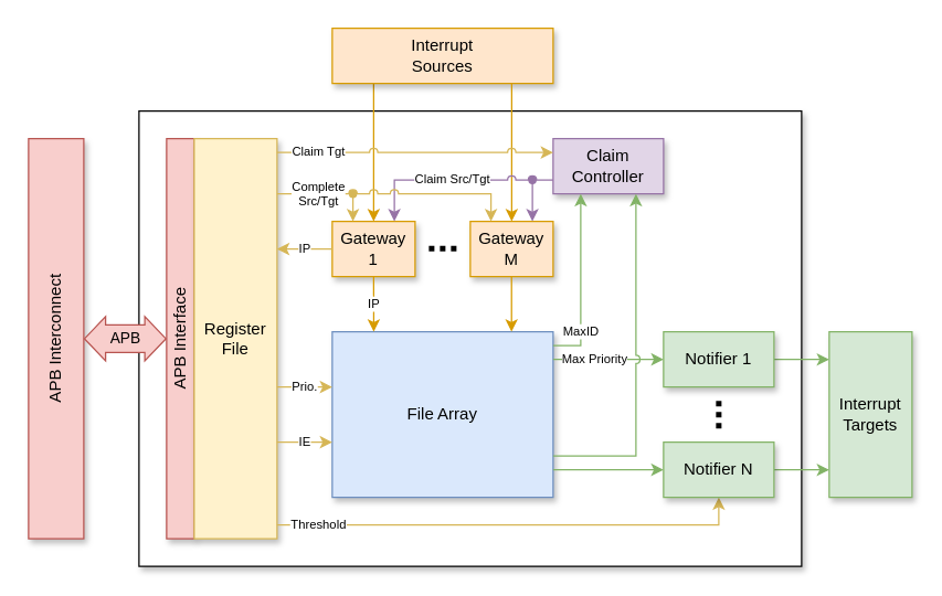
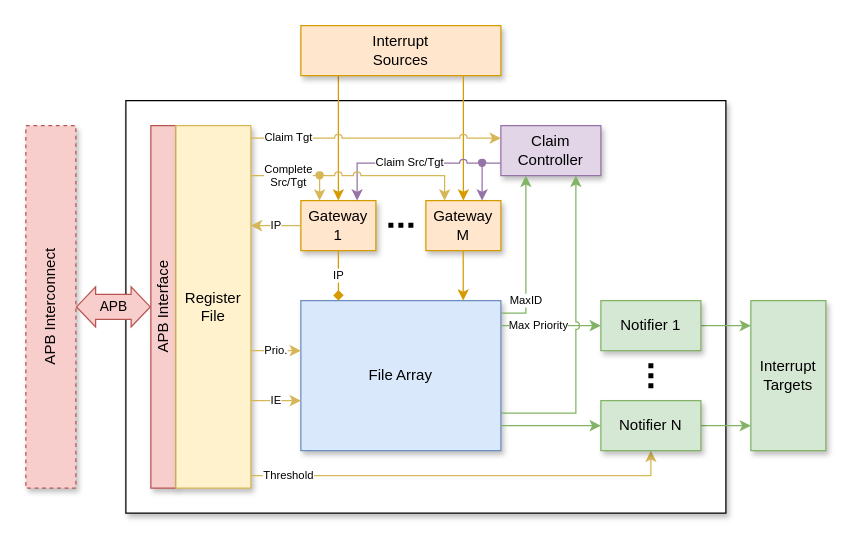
  <mxCell id="0" />
  <mxCell id="1" parent="0" />
  <mxCell id="2" value="" style="rounded=0;whiteSpace=wrap;html=1;strokeWidth=1;pointerEvents=0;shadow=1;connectable=0;" parent="1" vertex="1"><mxGeometry x="100" y="80" width="480" height="330" as="geometry" /></mxCell>
  <mxCell id="3" value="APB Interface" style="rounded=0;whiteSpace=wrap;html=1;fillColor=#f8cecc;strokeColor=#b85450;shadow=1;horizontal=0;" parent="1" vertex="1"><mxGeometry x="120" y="100" width="20" height="290" as="geometry" /></mxCell>
  <mxCell id="4" value="Register&lt;br&gt;File" style="rounded=0;whiteSpace=wrap;html=1;shadow=1;fillColor=#fff2cc;strokeColor=#d6b656;connectable=0;" parent="1" vertex="1"><mxGeometry x="140" y="100" width="60" height="290" as="geometry" /></mxCell>
- <mxCell id="5" value="APB Interconnect" style="rounded=0;whiteSpace=wrap;html=1;fillColor=#f8cecc;strokeColor=#b85450;shadow=1;horizontal=0;" parent="1" vertex="1"><mxGeometry x="20" y="100" width="40" height="290" as="geometry" /></mxCell>
+ <mxCell id="5" value="APB Interconnect" style="rounded=0;whiteSpace=wrap;html=1;fillColor=#f8cecc;strokeColor=#b85450;shadow=1;horizontal=0;dashed=1;" parent="1" vertex="1"><mxGeometry x="20" y="100" width="40" height="290" as="geometry" /></mxCell>
  <mxCell id="6" value="APB" style="shape=flexArrow;endArrow=classic;startArrow=classic;html=1;rounded=0;exitX=1;exitY=0.5;exitDx=0;exitDy=0;entryX=0;entryY=0.5;entryDx=0;entryDy=0;width=20;startSize=4.765;startWidth=11.285;endWidth=11.285;endSize=4.765;fontColor=default;labelBackgroundColor=none;fillColor=#f8cecc;shadow=0;strokeColor=#b85450;" parent="1" source="5" target="3" edge="1"><mxGeometry width="100" height="100" relative="1" as="geometry"><mxPoint x="0" y="320" as="sourcePoint" /><mxPoint x="100" y="220" as="targetPoint" /></mxGeometry></mxCell>
  <mxCell id="7" style="rounded=0;orthogonalLoop=1;jettySize=auto;html=1;fillColor=#ffe6cc;strokeColor=#d79b00;entryX=0.5;entryY=0;entryDx=0;entryDy=0;" parent="1" target="8" edge="1"><mxGeometry relative="1" as="geometry"><mxPoint x="270" y="60" as="sourcePoint" /></mxGeometry></mxCell>
  <mxCell id="8" value="Gateway&lt;br&gt;1" style="rounded=0;whiteSpace=wrap;html=1;shadow=1;fillColor=#ffe6cc;strokeColor=#d79b00;" parent="1" vertex="1"><mxGeometry x="240" y="160" width="60" height="40" as="geometry" /></mxCell>
  <mxCell id="9" value="Gateway M" style="rounded=0;whiteSpace=wrap;html=1;shadow=1;fillColor=#ffe6cc;strokeColor=#d79b00;" parent="1" vertex="1"><mxGeometry x="340" y="160" width="60" height="40" as="geometry" /></mxCell>
  <mxCell id="10" value="File Array" style="rounded=0;whiteSpace=wrap;html=1;shadow=1;fillColor=#dae8fc;strokeColor=#6c8ebf;connectable=0;" parent="1" vertex="1"><mxGeometry x="240" y="240" width="160" height="120" as="geometry" /></mxCell>
  <mxCell id="11" style="edgeStyle=orthogonalEdgeStyle;rounded=0;orthogonalLoop=1;jettySize=auto;html=1;exitX=1;exitY=0.5;exitDx=0;exitDy=0;fillColor=#d5e8d4;strokeColor=#82b366;" parent="1" source="12" edge="1"><mxGeometry relative="1" as="geometry"><mxPoint x="600" y="260.103" as="targetPoint" /></mxGeometry></mxCell>
  <mxCell id="12" value="Notifier 1" style="rounded=0;whiteSpace=wrap;html=1;shadow=1;fillColor=#d5e8d4;strokeColor=#82b366;" parent="1" vertex="1"><mxGeometry x="480" y="240" width="80" height="40" as="geometry" /></mxCell>
  <mxCell id="13" value="Claim&lt;br&gt;Controller" style="rounded=0;whiteSpace=wrap;html=1;shadow=1;fillColor=#e1d5e7;strokeColor=#9673a6;" parent="1" vertex="1"><mxGeometry x="400" y="100" width="80" height="40" as="geometry" /></mxCell>
- <mxCell id="14" value="IP" style="rounded=0;orthogonalLoop=1;jettySize=auto;html=1;exitX=0.5;exitY=1;exitDx=0;exitDy=0;entryX=0.188;entryY=0;entryDx=0;entryDy=0;entryPerimeter=0;fillColor=#ffe6cc;strokeColor=#d79b00;fontSize=9;" parent="1" source="8" target="10" edge="1"><mxGeometry relative="1" as="geometry" /></mxCell>
+ <mxCell id="14" value="IP" style="rounded=0;orthogonalLoop=1;jettySize=auto;html=1;exitX=0.5;exitY=1;exitDx=0;exitDy=0;entryX=0.188;entryY=0;entryDx=0;entryDy=0;entryPerimeter=0;fillColor=#ffe6cc;strokeColor=#d79b00;fontSize=9;endArrow=diamond;" parent="1" source="8" target="10" edge="1"><mxGeometry relative="1" as="geometry" /></mxCell>
  <mxCell id="15" value="" style="rounded=0;orthogonalLoop=1;jettySize=auto;html=1;exitX=0.5;exitY=1;exitDx=0;exitDy=0;entryX=0.188;entryY=0;entryDx=0;entryDy=0;entryPerimeter=0;fillColor=#ffe6cc;strokeColor=#d79b00;" parent="1" edge="1"><mxGeometry relative="1" as="geometry"><mxPoint x="369.88" y="200" as="sourcePoint" /><mxPoint x="369.88" y="240" as="targetPoint" /></mxGeometry></mxCell>
  <mxCell id="16" value="Max Priority" style="rounded=0;orthogonalLoop=1;jettySize=auto;html=1;fillColor=#d5e8d4;strokeColor=#82b366;entryX=0;entryY=0.5;entryDx=0;entryDy=0;fontSize=9;" parent="1" target="12" edge="1"><mxGeometry x="-0.25" relative="1" as="geometry"><mxPoint x="440" y="269.93" as="targetPoint" /><mxPoint x="400" y="260" as="sourcePoint" /><mxPoint as="offset" /></mxGeometry></mxCell>
  <mxCell id="17" style="edgeStyle=orthogonalEdgeStyle;rounded=0;orthogonalLoop=1;jettySize=auto;html=1;exitX=1;exitY=0.5;exitDx=0;exitDy=0;fillColor=#d5e8d4;strokeColor=#82b366;" parent="1" source="19" edge="1"><mxGeometry relative="1" as="geometry"><mxPoint x="600" y="340.103" as="targetPoint" /></mxGeometry></mxCell>
  <mxCell id="18" value="Threshold" style="edgeStyle=orthogonalEdgeStyle;rounded=0;orthogonalLoop=1;jettySize=auto;html=1;fillColor=#fff2cc;strokeColor=#d6b656;entryX=0.5;entryY=1;entryDx=0;entryDy=0;fontSize=9;" parent="1" target="19" edge="1"><mxGeometry x="-0.824" relative="1" as="geometry"><mxPoint x="200" y="380" as="sourcePoint" /><Array as="points"><mxPoint x="520" y="380" /></Array><mxPoint as="offset" /></mxGeometry></mxCell>
  <mxCell id="19" value="Notifier N" style="rounded=0;whiteSpace=wrap;html=1;shadow=1;fillColor=#d5e8d4;strokeColor=#82b366;" parent="1" vertex="1"><mxGeometry x="480" y="320" width="80" height="40" as="geometry" /></mxCell>
  <mxCell id="20" style="rounded=0;orthogonalLoop=1;jettySize=auto;html=1;fillColor=#d5e8d4;strokeColor=#82b366;entryX=0;entryY=0.5;entryDx=0;entryDy=0;" parent="1" target="19" edge="1"><mxGeometry relative="1" as="geometry"><mxPoint x="440" y="349.93" as="targetPoint" /><mxPoint x="400" y="340" as="sourcePoint" /></mxGeometry></mxCell>
  <mxCell id="21" value="" style="rounded=0;orthogonalLoop=1;jettySize=auto;html=1;entryX=0.75;entryY=1;entryDx=0;entryDy=0;fillColor=#d5e8d4;strokeColor=#82b366;jumpStyle=arc;edgeStyle=orthogonalEdgeStyle;" parent="1" target="13" edge="1"><mxGeometry relative="1" as="geometry"><mxPoint x="400" y="330" as="sourcePoint" /><Array as="points"><mxPoint x="460" y="330" /></Array></mxGeometry></mxCell>
  <mxCell id="22" value="MaxID" style="rounded=0;orthogonalLoop=1;jettySize=auto;html=1;entryX=0.25;entryY=1;entryDx=0;entryDy=0;fillColor=#d5e8d4;strokeColor=#82b366;edgeStyle=orthogonalEdgeStyle;fontSize=9;" parent="1" target="13" edge="1"><mxGeometry x="-0.538" relative="1" as="geometry"><mxPoint x="400" y="250" as="sourcePoint" /><Array as="points"><mxPoint x="420" y="250" /></Array><mxPoint as="offset" /></mxGeometry></mxCell>
  <mxCell id="23" value="Interrupt&lt;br&gt;Targets" style="rounded=0;whiteSpace=wrap;html=1;shadow=1;fillColor=#d5e8d4;strokeColor=#82b366;connectable=0;" parent="1" vertex="1"><mxGeometry x="600" y="240" width="60" height="120" as="geometry" /></mxCell>
  <mxCell id="24" value="Interrupt&lt;br&gt;Sources" style="rounded=0;whiteSpace=wrap;html=1;shadow=1;fillColor=#ffe6cc;strokeColor=#d79b00;connectable=0;" parent="1" vertex="1"><mxGeometry x="240" y="20" width="160" height="40" as="geometry" /></mxCell>
  <mxCell id="25" style="rounded=0;orthogonalLoop=1;jettySize=auto;html=1;fillColor=#ffe6cc;strokeColor=#d79b00;entryX=0.5;entryY=0;entryDx=0;entryDy=0;" parent="1" target="9" edge="1"><mxGeometry relative="1" as="geometry"><mxPoint x="370" y="160" as="targetPoint" /><mxPoint x="370" y="60" as="sourcePoint" /></mxGeometry></mxCell>
  <mxCell id="26" value="" style="edgeStyle=orthogonalEdgeStyle;rounded=0;orthogonalLoop=1;jettySize=auto;html=1;entryX=0.25;entryY=0;entryDx=0;entryDy=0;fillColor=#fff2cc;strokeColor=#d6b656;" parent="1" source="27" target="8" edge="1"><mxGeometry relative="1" as="geometry" /></mxCell>
  <mxCell id="27" value="" style="shape=waypoint;sketch=0;fillStyle=solid;size=6;pointerEvents=1;points=[];fillColor=#fff2cc;resizable=0;rotatable=0;perimeter=centerPerimeter;snapToPoint=1;strokeColor=#d6b656;" parent="1" vertex="1"><mxGeometry x="245" y="130" width="20" height="20" as="geometry" /></mxCell>
  <mxCell id="28" value="" style="edgeStyle=orthogonalEdgeStyle;rounded=0;orthogonalLoop=1;jettySize=auto;html=1;entryX=0.75;entryY=0;entryDx=0;entryDy=0;fillColor=#e1d5e7;strokeColor=#9673a6;" parent="1" source="29" target="9" edge="1"><mxGeometry relative="1" as="geometry"><mxPoint x="385" y="150" as="targetPoint" /></mxGeometry></mxCell>
  <mxCell id="29" value="" style="shape=waypoint;sketch=0;fillStyle=solid;size=6;pointerEvents=1;points=[];fillColor=#e1d5e7;resizable=0;rotatable=0;perimeter=centerPerimeter;snapToPoint=1;strokeColor=#9673a6;" parent="1" vertex="1"><mxGeometry x="375" y="120" width="20" height="20" as="geometry" /></mxCell>
  <mxCell id="30" value="Claim Src/Tgt" style="edgeStyle=orthogonalEdgeStyle;rounded=0;orthogonalLoop=1;jettySize=auto;html=1;entryX=0.75;entryY=0;entryDx=0;entryDy=0;fillColor=#e1d5e7;strokeColor=#9673a6;exitX=0;exitY=0.75;exitDx=0;exitDy=0;jumpStyle=arc;fontSize=9;" parent="1" source="13" target="8" edge="1"><mxGeometry relative="1" as="geometry"><mxPoint as="offset" /></mxGeometry></mxCell>
  <mxCell id="31" value="Complete&lt;br&gt;Src/Tgt" style="edgeStyle=orthogonalEdgeStyle;rounded=0;orthogonalLoop=1;jettySize=auto;html=1;exitX=0.25;exitY=0;exitDx=0;exitDy=0;entryX=0.25;entryY=0;entryDx=0;entryDy=0;fillColor=#fff2cc;strokeColor=#d6b656;jumpStyle=arc;fontSize=9;align=center;" parent="1" target="9" edge="1"><mxGeometry x="-0.657" relative="1" as="geometry"><mxPoint x="200" y="140" as="sourcePoint" /><Array as="points"><mxPoint x="355" y="140" /></Array><mxPoint as="offset" /></mxGeometry></mxCell>
  <mxCell id="32" value="Claim Tgt" style="edgeStyle=orthogonalEdgeStyle;rounded=0;orthogonalLoop=1;jettySize=auto;html=1;entryX=0;entryY=0.25;entryDx=0;entryDy=0;fillColor=#fff2cc;strokeColor=#d6b656;jumpStyle=arc;fontSize=9;align=center;" parent="1" target="13" edge="1"><mxGeometry x="-0.7" relative="1" as="geometry"><mxPoint x="200" y="110" as="sourcePoint" /><Array as="points"><mxPoint x="310" y="110" /><mxPoint x="310" y="110" /></Array><mxPoint as="offset" /></mxGeometry></mxCell>
  <mxCell id="33" value="" style="endArrow=none;dashed=1;html=1;dashPattern=1 1;strokeWidth=4;rounded=0;" parent="1" edge="1"><mxGeometry width="50" height="50" relative="1" as="geometry"><mxPoint x="310" y="179.76" as="sourcePoint" /><mxPoint x="330" y="179.76" as="targetPoint" /></mxGeometry></mxCell>
  <mxCell id="34" value="" style="endArrow=none;dashed=1;html=1;dashPattern=1 1;strokeWidth=4;rounded=0;" parent="1" edge="1"><mxGeometry width="50" height="50" relative="1" as="geometry"><mxPoint x="520" y="290" as="sourcePoint" /><mxPoint x="520" y="310" as="targetPoint" /></mxGeometry></mxCell>
  <mxCell id="35" value="IP" style="endArrow=classic;html=1;rounded=0;fillColor=#fff2cc;strokeColor=#d6b656;exitX=0;exitY=0.5;exitDx=0;exitDy=0;fontSize=9;" parent="1" source="8" edge="1"><mxGeometry width="50" height="50" relative="1" as="geometry"><mxPoint x="240" y="180" as="sourcePoint" /><mxPoint x="200" y="180" as="targetPoint" /></mxGeometry></mxCell>
  <mxCell id="36" value="IE" style="endArrow=classic;html=1;rounded=0;fillColor=#fff2cc;strokeColor=#d6b656;exitX=0;exitY=0.5;exitDx=0;exitDy=0;fontSize=9;" parent="1" edge="1"><mxGeometry width="50" height="50" relative="1" as="geometry"><mxPoint x="200" y="320" as="sourcePoint" /><mxPoint x="240" y="320" as="targetPoint" /></mxGeometry></mxCell>
  <mxCell id="37" value="Prio." style="endArrow=classic;html=1;rounded=0;fillColor=#fff2cc;strokeColor=#d6b656;exitX=0;exitY=0.5;exitDx=0;exitDy=0;fontSize=9;" parent="1" edge="1"><mxGeometry width="50" height="50" relative="1" as="geometry"><mxPoint x="200" y="280" as="sourcePoint" /><mxPoint x="240" y="280" as="targetPoint" /><Array as="points"><mxPoint x="210" y="280" /></Array><mxPoint as="offset" /></mxGeometry></mxCell>
